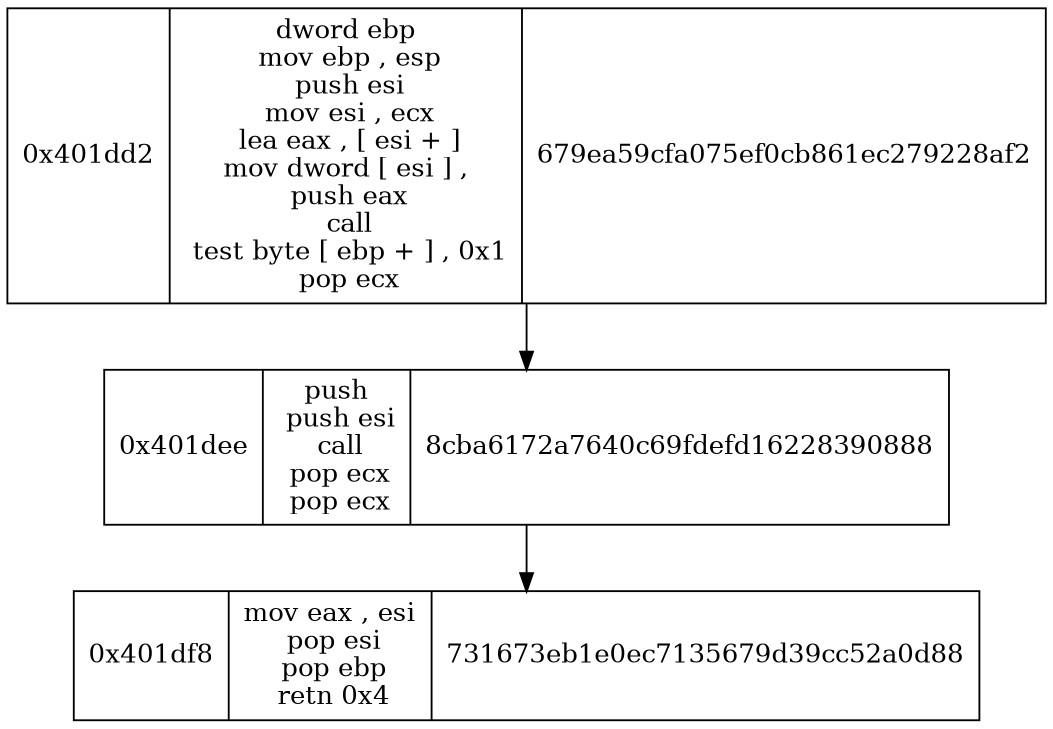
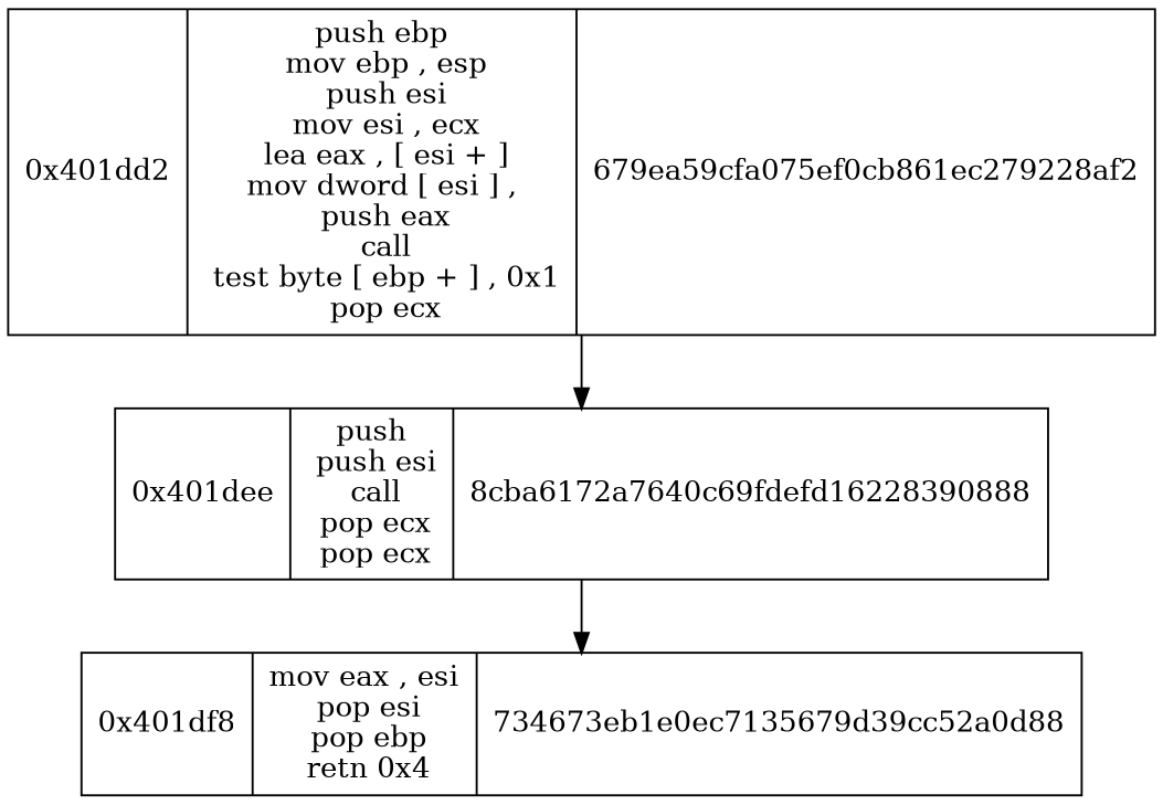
  digraph {
    node [shape=record]
-   n1 [label="0x401dd2|  dword ebp\n mov ebp ,  esp\n push esi\n mov esi ,  ecx\n lea eax ,   [ esi + ]\n mov dword  [ esi ] , \n push eax\n call\n test byte  [ ebp + ] ,  0x1\n pop ecx\n| 679ea59cfa075ef0cb861ec279228af2"]
+   n1 [label="0x401dd2|  push ebp\n mov ebp ,  esp\n push esi\n mov esi ,  ecx\n lea eax ,   [ esi + ]\n mov dword  [ esi ] , \n push eax\n call\n test byte  [ ebp + ] ,  0x1\n pop ecx\n| 679ea59cfa075ef0cb861ec279228af2"]
    n2 [label="0x401dee|  push\n push esi\n call\n pop ecx\n pop ecx\n| 8cba6172a7640c69fdefd16228390888"]
-   n3 [label="0x401df8|  mov eax ,  esi\n pop esi\n pop ebp\n retn 0x4\n| 731673eb1e0ec7135679d39cc52a0d88"]
+   n3 [label="0x401df8|  mov eax ,  esi\n pop esi\n pop ebp\n retn 0x4\n| 734673eb1e0ec7135679d39cc52a0d88"]
    n1 -> n2
    n2 -> n3
  }
